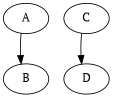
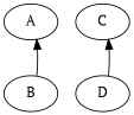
  digraph {
    fontname="PT Serif"
    node [fontname="PT Serif" type=terminal]
    edge [fontname="PT Serif"]
    A [isStart=true max=150 min=0 questionText="How old are you?" rule="{\"if\": [ {\">=\" : [ { \"var\" : \"answer\" }, 18 ] }, \"B\", \"C\" ] }" type=integer]
    B [questionText="Are you a US citizen?" rule="{\"if\": [ {\"==\" : [ { \"var\" : \"answer\" }, true ] }, \"D\", \"C\" ] }" type=boolean]
    C [text="You cannot vote"]
    D [text="You can vote"]
-   A -> B
-   C -> D
+   B -> A
+   D -> C
  }
